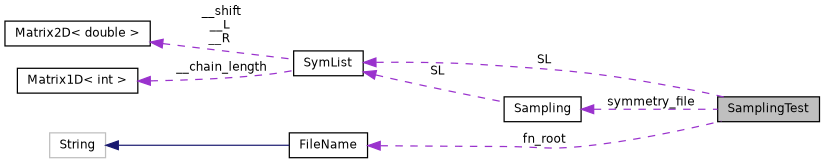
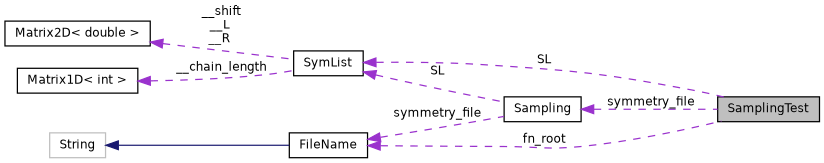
  digraph {
    rankdir=LR
    node [color=black fillcolor=white fontname=Helvetica fontsize=10 shape=record style=filled]
    edge [color=darkorchid3 dir=back fontname=Helvetica fontsize=10 labelfontname=Helvetica labelfontsize=10 style=dashed]
    n1 [fillcolor=grey75 fontcolor=black height=0.2 label=SamplingTest width=0.4]
    n2 [height=0.2 label=Sampling width=0.4]
    n3 [height=0.2 label=SymList width=0.4]
    n4 [height=0.2 label="Matrix2D\< double \>" width=0.4]
    n5 [height=0.2 label="Matrix1D\< int \>" width=0.4]
    n6 [height=0.2 label=FileName width=0.4]
    n7 [color=grey75 height=0.2 label=String width=0.4]
    n2 -> n1 [label=" symmetry_file"]
    n3 -> n1 [label=" SL"]
    n3 -> n2 [label=" SL"]
    n4 -> n3 [label=" __shift\n__L\n__R"]
    n5 -> n3 [label=" __chain_length"]
    n6 -> n1 [label=" fn_root"]
+   n6 -> n2 [label=" symmetry_file"]
    n7 -> n6 [color=midnightblue style=solid]
  }
